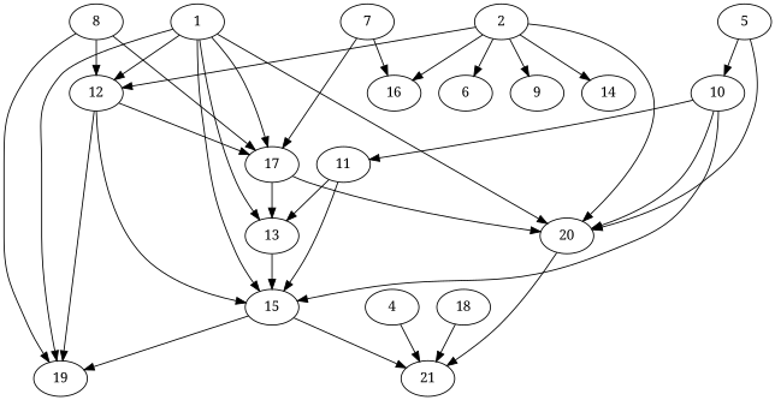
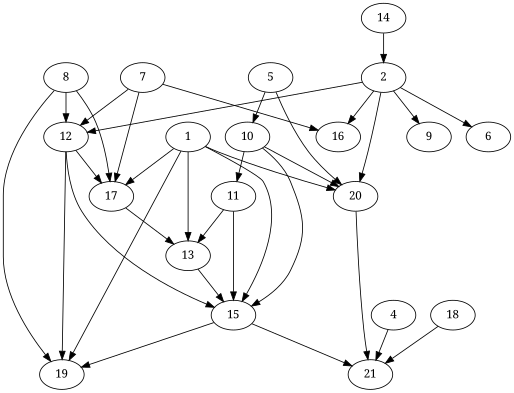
  digraph {
    fontname="Noto Serif"
    node [Weight=98 fontname="Noto Serif"]
    edge [Weight=8 fontname="Noto Serif"]
    13
    1 [Weight=164]
    15 [Weight=131]
    17 [Weight=147]
    19 [Weight=164]
    20 [Weight=82]
    21 [Weight=164]
    2
    6 [Weight=115]
    9 [Weight=147]
    12 [Weight=82]
    14 [Weight=115]
    16 [Weight=65]
    11 [Weight=82]
    4 [Weight=33]
    5 [Weight=65]
    10 [Weight=131]
    7 [Weight=49]
    8 [Weight=147]
    18
    13 -> 15 [Weight=9]
    1 -> 13 [Weight=9]
    1 -> 15 [Weight=6]
    1 -> 17
    1 -> 19 [Weight=4]
    1 -> 20 [Weight=3]
    15 -> 19 [Weight=6]
    15 -> 21 [Weight=6]
    17 -> 13 [Weight=9]
-   17 -> 20 [Weight=9]
    20 -> 21 [Weight=6]
    2 -> 20 [Weight=2]
    2 -> 6 [Weight=4]
    2 -> 9 [Weight=9]
    2 -> 12 [Weight=9]
-   2 -> 14 [Weight=4]
+   14 -> 2 [Weight=4]
    2 -> 16
    12 -> 15 [Weight=4]
    12 -> 17 [Weight=2]
    12 -> 19 [Weight=2]
    11 -> 13
    11 -> 15 [Weight=2]
    4 -> 21 [Weight=2]
    5 -> 20 [Weight=4]
    5 -> 10
    10 -> 15 [Weight=10]
    10 -> 20 [Weight=7]
    10 -> 11
    7 -> 17 [Weight=5]
-   1 -> 12 [Weight=2]
+   7 -> 12 [Weight=2]
    7 -> 16 [Weight=4]
    8 -> 17
    8 -> 19 [Weight=5]
    8 -> 12
    18 -> 21 [Weight=7]
  }
